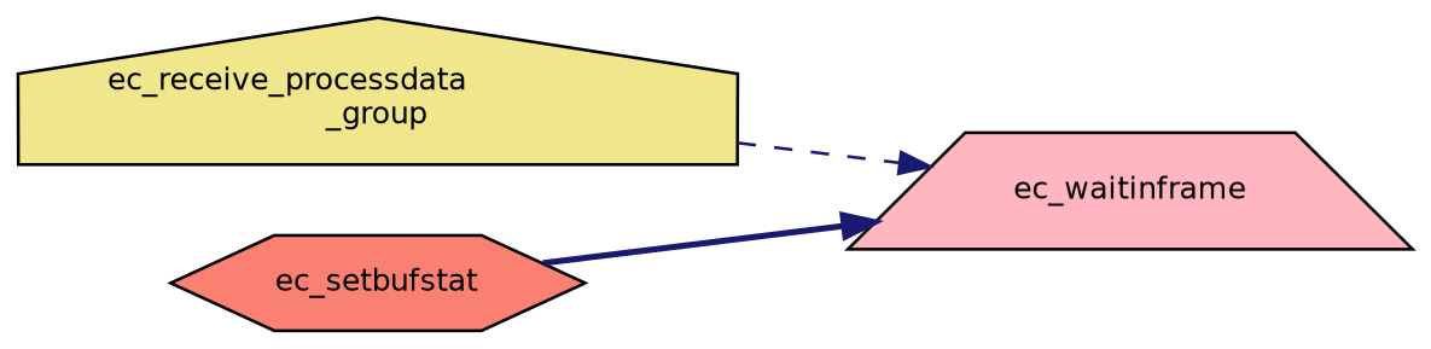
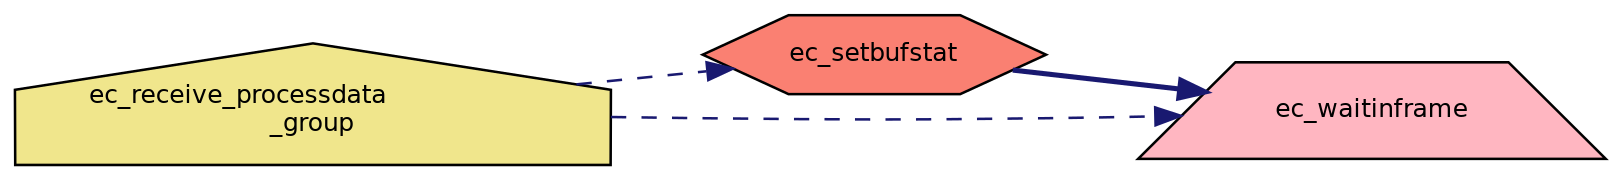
  digraph {
    rankdir=LR
    node [color=black fontname=Helvetica fontsize=10 style=filled]
    edge [color=midnightblue fontname=Helvetica fontsize=10 labelfontname=Helvetica labelfontsize=10 style=dashed]
    n1 [fillcolor=khaki fontcolor=black height=0.2 label="ec_receive_processdata\l_group" shape=house width=0.4]
    n2 [fillcolor=salmon height=0.2 label=ec_setbufstat shape=hexagon width=0.4]
    n3 [fillcolor=lightpink height=0.2 label=ec_waitinframe shape=trapezium width=0.4]
+   n1 -> n2
    n1 -> n3
    n2 -> n3 [style=bold]
  }
